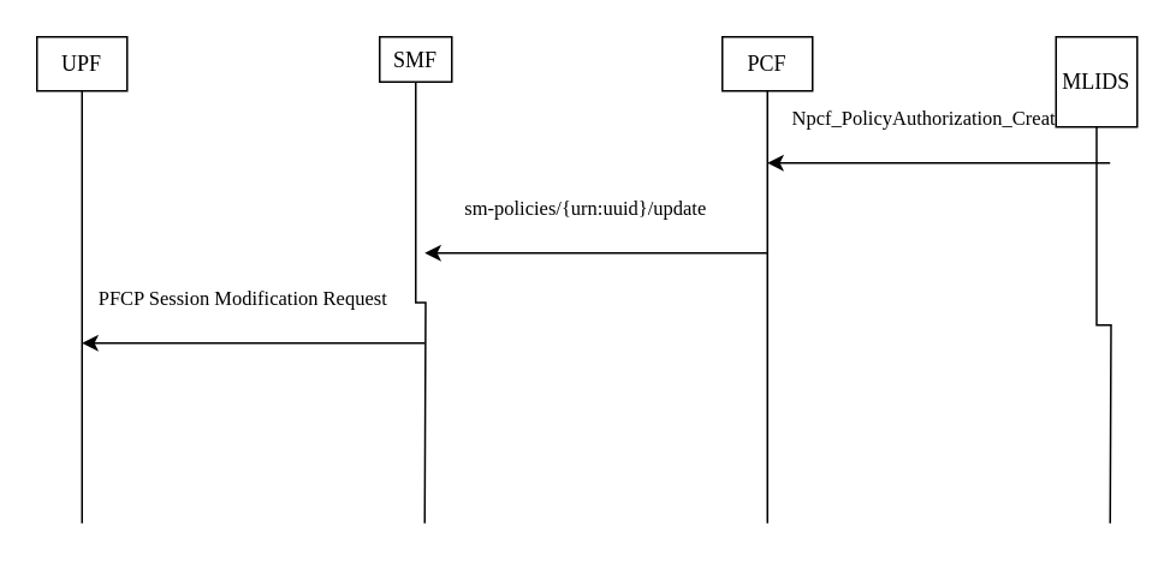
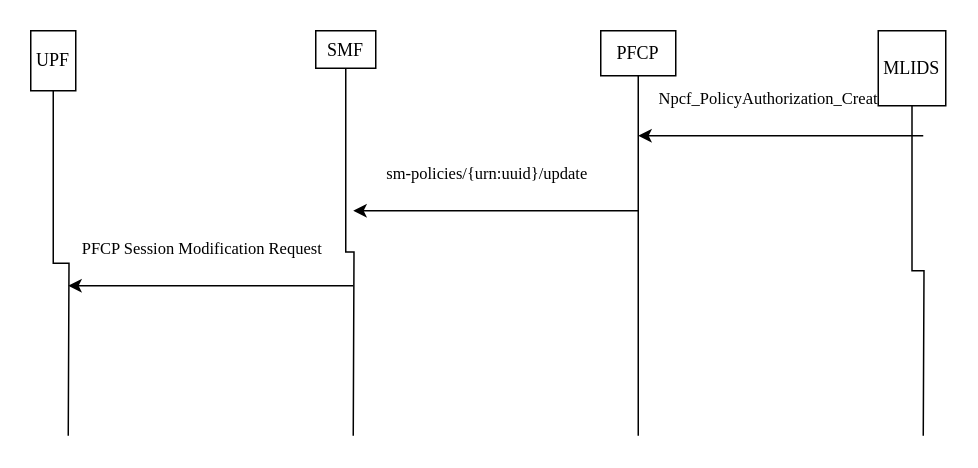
  <mxCell id="0" />
  <mxCell id="1" parent="0" />
  <mxCell id="2" value="Npcf_PolicyAuthorization_Create" style="edgeStyle=orthogonalEdgeStyle;rounded=0;orthogonalLoop=1;jettySize=auto;html=1;fontFamily=Tahoma;" edge="1" parent="1"><mxGeometry x="0.061" y="-25" relative="1" as="geometry"><mxPoint x="615" y="90" as="sourcePoint" /><mxPoint x="425" y="90" as="targetPoint" /><mxPoint as="offset" /></mxGeometry></mxCell>
  <mxCell id="3" style="edgeStyle=orthogonalEdgeStyle;rounded=0;orthogonalLoop=1;jettySize=auto;html=1;endArrow=none;endFill=0;" edge="1" parent="1" source="4"><mxGeometry relative="1" as="geometry"><mxPoint x="615" y="290" as="targetPoint" /></mxGeometry></mxCell>
  <mxCell id="4" value="MLIDS" style="rounded=0;whiteSpace=wrap;html=1;flipH=1;fontFamily=Tahoma;" parent="1" vertex="1"><mxGeometry x="585" y="20" width="45" height="50" as="geometry" /></mxCell>
  <mxCell id="5" style="edgeStyle=orthogonalEdgeStyle;rounded=0;orthogonalLoop=1;jettySize=auto;html=1;fontFamily=Tahoma;endArrow=none;endFill=0;" edge="1" parent="1" source="6"><mxGeometry relative="1" as="geometry"><mxPoint x="235" y="290" as="targetPoint" /></mxGeometry></mxCell>
  <mxCell id="6" value="SMF" style="rounded=0;whiteSpace=wrap;html=1;flipV=1;flipH=1;fontFamily=Tahoma;" vertex="1" parent="1"><mxGeometry x="210" y="20" width="40" height="25" as="geometry" /></mxCell>
  <mxCell id="7" style="edgeStyle=orthogonalEdgeStyle;rounded=0;orthogonalLoop=1;jettySize=auto;html=1;fontFamily=Tahoma;endArrow=none;endFill=0;" edge="1" parent="1" source="8"><mxGeometry relative="1" as="geometry"><mxPoint x="425" y="290" as="targetPoint" /></mxGeometry></mxCell>
- <mxCell id="8" value="PCF" style="rounded=0;whiteSpace=wrap;html=1;flipV=1;flipH=1;fontFamily=Tahoma;" vertex="1" parent="1"><mxGeometry x="400" y="20" width="50" height="30" as="geometry" /></mxCell>
+ <mxCell id="8" value="PFCP" style="rounded=0;whiteSpace=wrap;html=1;flipV=1;flipH=1;fontFamily=Tahoma;" vertex="1" parent="1"><mxGeometry x="400" y="20" width="50" height="30" as="geometry" /></mxCell>
  <mxCell id="9" style="edgeStyle=orthogonalEdgeStyle;rounded=0;orthogonalLoop=1;jettySize=auto;html=1;endArrow=none;endFill=0;" edge="1" parent="1" source="10"><mxGeometry relative="1" as="geometry"><mxPoint x="45" y="290" as="targetPoint" /></mxGeometry></mxCell>
- <mxCell id="10" value="&lt;div&gt;UPF&lt;/div&gt;" style="rounded=0;whiteSpace=wrap;html=1;flipH=1;fontFamily=Tahoma;" vertex="1" parent="1"><mxGeometry x="20" y="20" width="50" height="30" as="geometry" /></mxCell>
+ <mxCell id="10" value="&lt;div&gt;UPF&lt;/div&gt;" style="rounded=0;whiteSpace=wrap;html=1;flipH=1;fontFamily=Tahoma;" vertex="1" parent="1"><mxGeometry x="20" y="20" width="30" height="40" as="geometry" /></mxCell>
  <mxCell id="11" value="&lt;font&gt;sm-policies/{urn:uuid}/update&lt;/font&gt;" style="edgeStyle=orthogonalEdgeStyle;rounded=0;orthogonalLoop=1;jettySize=auto;html=1;fontFamily=Tahoma;" edge="1" parent="1"><mxGeometry x="0.061" y="-25" relative="1" as="geometry"><mxPoint x="425" y="140" as="sourcePoint" /><mxPoint x="235" y="140" as="targetPoint" /><mxPoint as="offset" /></mxGeometry></mxCell>
  <mxCell id="12" value="&lt;div align=&quot;center&quot;&gt;&lt;font&gt;PFCP Session Modification Request&lt;/font&gt;&lt;/div&gt;" style="edgeStyle=orthogonalEdgeStyle;rounded=0;orthogonalLoop=1;jettySize=auto;html=1;align=center;fontFamily=Tahoma;" edge="1" parent="1"><mxGeometry x="0.061" y="-25" relative="1" as="geometry"><mxPoint x="235" y="190" as="sourcePoint" /><mxPoint x="45" y="190" as="targetPoint" /><mxPoint as="offset" /></mxGeometry></mxCell>
